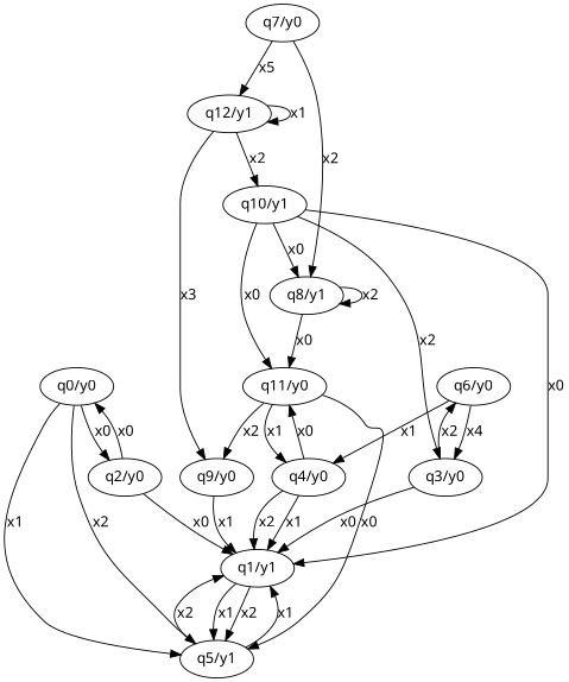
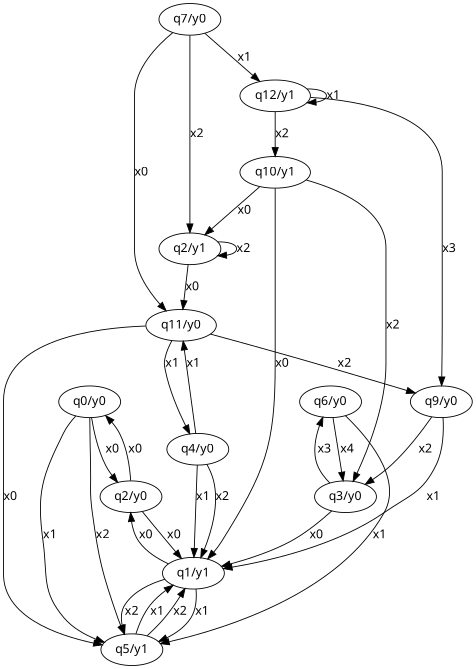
  digraph {
    fontname="Noto Sans"
    node [fontname="Noto Sans"]
    edge [fontname="Noto Sans"]
    "q0/y0"
    "q2/y0"
    "q5/y1"
    "q1/y1"
    "q6/y0"
    "q3/y0"
    "q7/y0"
    "q11/y0"
-   "q8/y1"
+   "q8/y1" [label="q2/y1"]
    "q12/y1"
    "q4/y0"
    "q9/y0"
    "q10/y1"
    "q0/y0" -> "q2/y0" [label=x0]
    "q0/y0" -> "q5/y1" [label=x1]
    "q0/y0" -> "q5/y1" [label=x2]
    "q2/y0" -> "q0/y0" [label=x0]
    "q2/y0" -> "q1/y1" [label=x0]
    "q5/y1" -> "q1/y1" [label=x1]
    "q5/y1" -> "q1/y1" [label=x2]
+   "q1/y1" -> "q2/y0" [label=x0]
    "q1/y1" -> "q5/y1" [label=x1]
    "q1/y1" -> "q5/y1" [label=x2]
-   "q6/y0" -> "q4/y0" [label=x1]
+   "q6/y0" -> "q5/y1" [label=x1]
    "q6/y0" -> "q3/y0" [label=x4]
    "q3/y0" -> "q1/y1" [label=x0]
-   "q3/y0" -> "q6/y0" [label=x2]
-   "q10/y1" -> "q11/y0" [label=x0]
+   "q3/y0" -> "q6/y0" [label=x3]
+   "q7/y0" -> "q11/y0" [label=x0]
    "q7/y0" -> "q8/y1" [label=x2]
-   "q7/y0" -> "q12/y1" [label=x5]
+   "q7/y0" -> "q12/y1" [label=x1]
    "q11/y0" -> "q5/y1" [label=x0]
    "q11/y0" -> "q4/y0" [label=x1]
    "q11/y0" -> "q9/y0" [label=x2]
    "q8/y1" -> "q11/y0" [label=x0]
    "q8/y1" -> "q8/y1" [label=x2]
    "q12/y1" -> "q12/y1" [label=x1]
    "q12/y1" -> "q9/y0" [label=x3]
    "q12/y1" -> "q10/y1" [label=x2]
    "q4/y0" -> "q1/y1" [label=x1]
    "q4/y0" -> "q1/y1" [label=x2]
-   "q4/y0" -> "q11/y0" [label=x0]
+   "q4/y0" -> "q11/y0" [label=x1]
    "q9/y0" -> "q1/y1" [label=x1]
+   "q9/y0" -> "q3/y0" [label=x2]
    "q10/y1" -> "q1/y1" [label=x0]
    "q10/y1" -> "q3/y0" [label=x2]
    "q10/y1" -> "q8/y1" [label=x0]
  }
